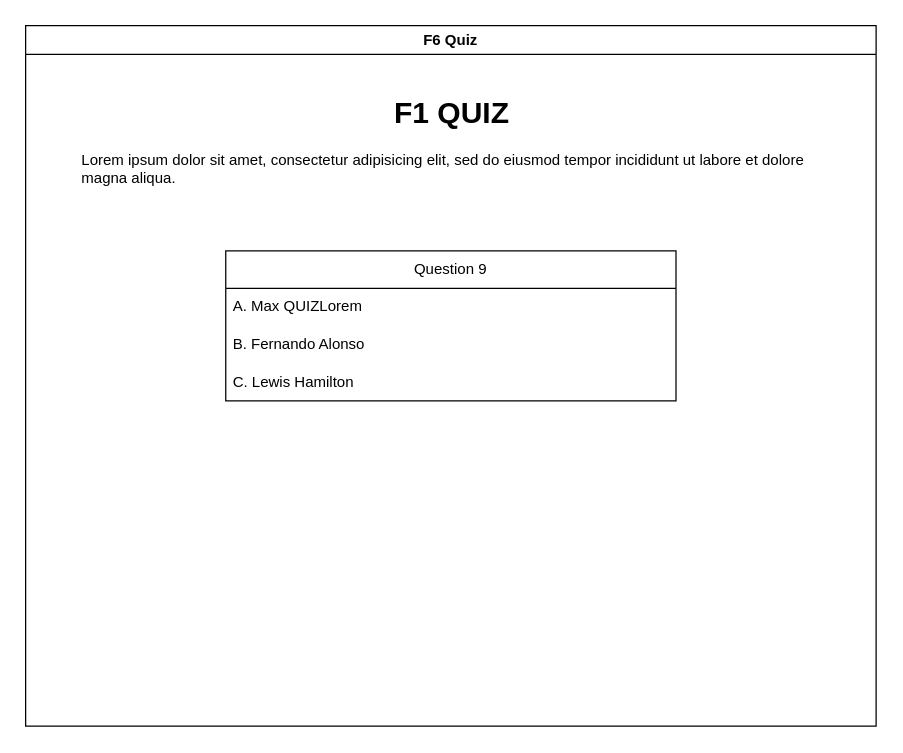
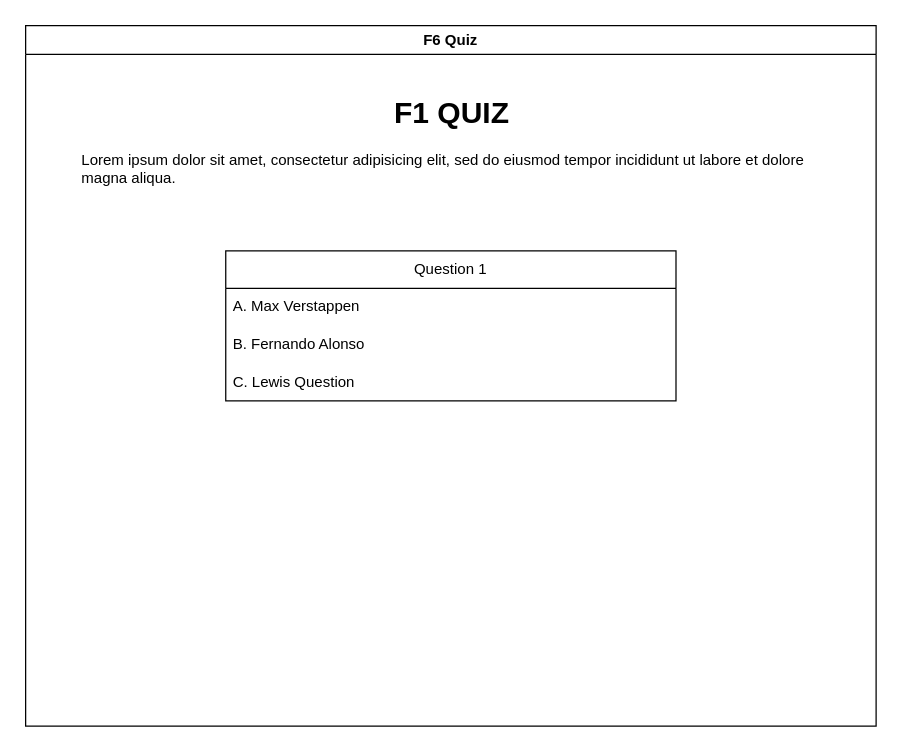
  <mxCell id="0" />
  <mxCell id="1" parent="0" />
  <mxCell id="2" value="F6 Quiz" style="swimlane;whiteSpace=wrap;html=1;" vertex="1" parent="1"><mxGeometry x="20" y="20" width="680" height="560" as="geometry" /></mxCell>
  <mxCell id="3" value="&lt;h1 style=&quot;text-align: center;&quot;&gt;F1 QUIZ&lt;/h1&gt;&lt;p&gt;Lorem ipsum dolor sit amet, consectetur adipisicing elit, sed do eiusmod tempor incididunt ut labore et dolore magna aliqua.&lt;/p&gt;" style="text;html=1;strokeColor=none;fillColor=none;spacing=5;spacingTop=-20;whiteSpace=wrap;overflow=hidden;rounded=0;" vertex="1" parent="2"><mxGeometry x="40" y="50" width="600" height="120" as="geometry" /></mxCell>
- <mxCell id="4" value="Question 9" style="swimlane;fontStyle=0;childLayout=stackLayout;horizontal=1;startSize=30;horizontalStack=0;resizeParent=1;resizeParentMax=0;resizeLast=0;collapsible=1;marginBottom=0;whiteSpace=wrap;html=1;" vertex="1" parent="2"><mxGeometry x="160" y="180" width="360" height="120" as="geometry" /></mxCell>
- <mxCell id="5" value="A. Max QUIZLorem" style="text;strokeColor=none;fillColor=none;align=left;verticalAlign=middle;spacingLeft=4;spacingRight=4;overflow=hidden;points=[[0,0.5],[1,0.5]];portConstraint=eastwest;rotatable=0;whiteSpace=wrap;html=1;" vertex="1" parent="4"><mxGeometry y="30" width="360" height="30" as="geometry" /></mxCell>
+ <mxCell id="4" value="Question 1" style="swimlane;fontStyle=0;childLayout=stackLayout;horizontal=1;startSize=30;horizontalStack=0;resizeParent=1;resizeParentMax=0;resizeLast=0;collapsible=1;marginBottom=0;whiteSpace=wrap;html=1;" vertex="1" parent="2"><mxGeometry x="160" y="180" width="360" height="120" as="geometry" /></mxCell>
+ <mxCell id="5" value="A. Max Verstappen" style="text;strokeColor=none;fillColor=none;align=left;verticalAlign=middle;spacingLeft=4;spacingRight=4;overflow=hidden;points=[[0,0.5],[1,0.5]];portConstraint=eastwest;rotatable=0;whiteSpace=wrap;html=1;" vertex="1" parent="4"><mxGeometry y="30" width="360" height="30" as="geometry" /></mxCell>
  <mxCell id="6" value="B. Fernando Alonso" style="text;strokeColor=none;fillColor=none;align=left;verticalAlign=middle;spacingLeft=4;spacingRight=4;overflow=hidden;points=[[0,0.5],[1,0.5]];portConstraint=eastwest;rotatable=0;whiteSpace=wrap;html=1;" vertex="1" parent="4"><mxGeometry y="60" width="360" height="30" as="geometry" /></mxCell>
- <mxCell id="7" value="C. Lewis Hamilton" style="text;strokeColor=none;fillColor=none;align=left;verticalAlign=middle;spacingLeft=4;spacingRight=4;overflow=hidden;points=[[0,0.5],[1,0.5]];portConstraint=eastwest;rotatable=0;whiteSpace=wrap;html=1;" vertex="1" parent="4"><mxGeometry y="90" width="360" height="30" as="geometry" /></mxCell>
+ <mxCell id="7" value="C. Lewis Question" style="text;strokeColor=none;fillColor=none;align=left;verticalAlign=middle;spacingLeft=4;spacingRight=4;overflow=hidden;points=[[0,0.5],[1,0.5]];portConstraint=eastwest;rotatable=0;whiteSpace=wrap;html=1;" vertex="1" parent="4"><mxGeometry y="90" width="360" height="30" as="geometry" /></mxCell>
